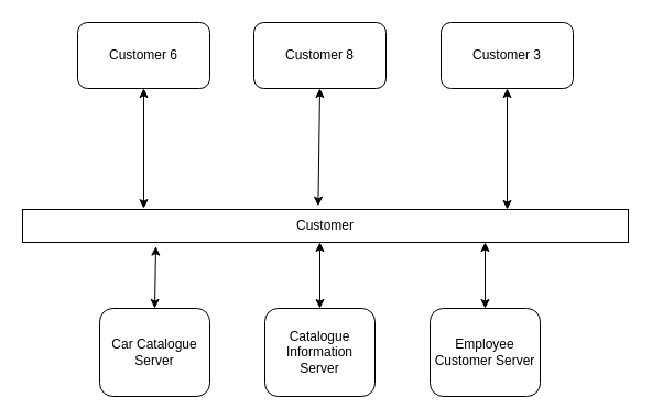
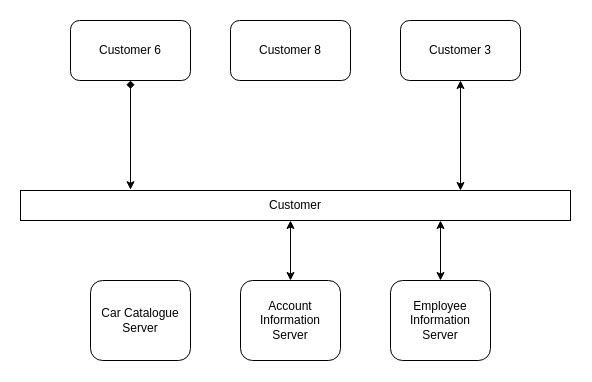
  <mxCell id="0" />
  <mxCell id="1" parent="0" />
  <mxCell id="2" value="Customer 6" style="rounded=1;whiteSpace=wrap;html=1;" vertex="1" parent="1"><mxGeometry x="70" y="20" width="120" height="60" as="geometry" /></mxCell>
  <mxCell id="3" value="Customer 8" style="rounded=1;whiteSpace=wrap;html=1;" vertex="1" parent="1"><mxGeometry x="230" y="20" width="120" height="60" as="geometry" /></mxCell>
  <mxCell id="4" value="Customer 3" style="rounded=1;whiteSpace=wrap;html=1;" vertex="1" parent="1"><mxGeometry x="400" y="20" width="120" height="60" as="geometry" /></mxCell>
  <mxCell id="5" value="Customer" style="rounded=0;whiteSpace=wrap;html=1;" vertex="1" parent="1"><mxGeometry x="20" y="190" width="550" height="30" as="geometry" /></mxCell>
  <mxCell id="6" value="Car Catalogue Server" style="rounded=1;whiteSpace=wrap;html=1;" vertex="1" parent="1"><mxGeometry x="90" y="280" width="100" height="80" as="geometry" /></mxCell>
- <mxCell id="7" value="Catalogue Information Server" style="rounded=1;whiteSpace=wrap;html=1;" vertex="1" parent="1"><mxGeometry x="240" y="280" width="100" height="80" as="geometry" /></mxCell>
- <mxCell id="8" value="" style="endArrow=classic;startArrow=classic;html=1;rounded=0;entryX=0.5;entryY=1;entryDx=0;entryDy=0;exitX=0.2;exitY=-0.027;exitDx=0;exitDy=0;exitPerimeter=0;" edge="1" parent="1" source="5" target="2"><mxGeometry width="50" height="50" relative="1" as="geometry"><mxPoint x="280" y="230" as="sourcePoint" /><mxPoint x="330" y="180" as="targetPoint" /></mxGeometry></mxCell>
- <mxCell id="9" value="" style="endArrow=classic;startArrow=classic;html=1;rounded=0;entryX=0.5;entryY=1;entryDx=0;entryDy=0;exitX=0.488;exitY=-0.107;exitDx=0;exitDy=0;exitPerimeter=0;" edge="1" parent="1" source="5" target="3"><mxGeometry width="50" height="50" relative="1" as="geometry"><mxPoint x="280" y="230" as="sourcePoint" /><mxPoint x="330" y="180" as="targetPoint" /></mxGeometry></mxCell>
+ <mxCell id="7" value="Account Information Server" style="rounded=1;whiteSpace=wrap;html=1;" vertex="1" parent="1"><mxGeometry x="240" y="280" width="100" height="80" as="geometry" /></mxCell>
+ <mxCell id="8" value="" style="endArrow=diamond;startArrow=classic;html=1;rounded=0;entryX=0.5;entryY=1;entryDx=0;entryDy=0;exitX=0.2;exitY=-0.027;exitDx=0;exitDy=0;exitPerimeter=0;" edge="1" parent="1" source="5" target="2"><mxGeometry width="50" height="50" relative="1" as="geometry"><mxPoint x="280" y="230" as="sourcePoint" /><mxPoint x="330" y="180" as="targetPoint" /></mxGeometry></mxCell>
  <mxCell id="10" value="" style="endArrow=classic;startArrow=classic;html=1;rounded=0;entryX=0.5;entryY=1;entryDx=0;entryDy=0;" edge="1" parent="1" target="4"><mxGeometry width="50" height="50" relative="1" as="geometry"><mxPoint x="460" y="190" as="sourcePoint" /><mxPoint x="330" y="180" as="targetPoint" /></mxGeometry></mxCell>
- <mxCell id="11" value="" style="endArrow=classic;startArrow=classic;html=1;rounded=0;exitX=0.5;exitY=0;exitDx=0;exitDy=0;entryX=0.22;entryY=1.12;entryDx=0;entryDy=0;entryPerimeter=0;" edge="1" parent="1" source="6" target="5"><mxGeometry width="50" height="50" relative="1" as="geometry"><mxPoint x="280" y="230" as="sourcePoint" /><mxPoint x="330" y="180" as="targetPoint" /></mxGeometry></mxCell>
  <mxCell id="12" value="" style="endArrow=classic;startArrow=classic;html=1;rounded=0;exitX=0.5;exitY=0;exitDx=0;exitDy=0;" edge="1" parent="1" source="7"><mxGeometry width="50" height="50" relative="1" as="geometry"><mxPoint x="280" y="230" as="sourcePoint" /><mxPoint x="290" y="220" as="targetPoint" /></mxGeometry></mxCell>
- <mxCell id="13" value="Employee Customer Server" style="rounded=1;whiteSpace=wrap;html=1;" vertex="1" parent="1"><mxGeometry x="390" y="280" width="100" height="80" as="geometry" /></mxCell>
+ <mxCell id="13" value="Employee Information Server" style="rounded=1;whiteSpace=wrap;html=1;" vertex="1" parent="1"><mxGeometry x="390" y="280" width="100" height="80" as="geometry" /></mxCell>
  <mxCell id="14" value="" style="endArrow=classic;startArrow=classic;html=1;rounded=0;exitX=0.5;exitY=0;exitDx=0;exitDy=0;" edge="1" parent="1" source="13"><mxGeometry width="50" height="50" relative="1" as="geometry"><mxPoint x="280" y="220" as="sourcePoint" /><mxPoint x="440" y="220" as="targetPoint" /></mxGeometry></mxCell>
